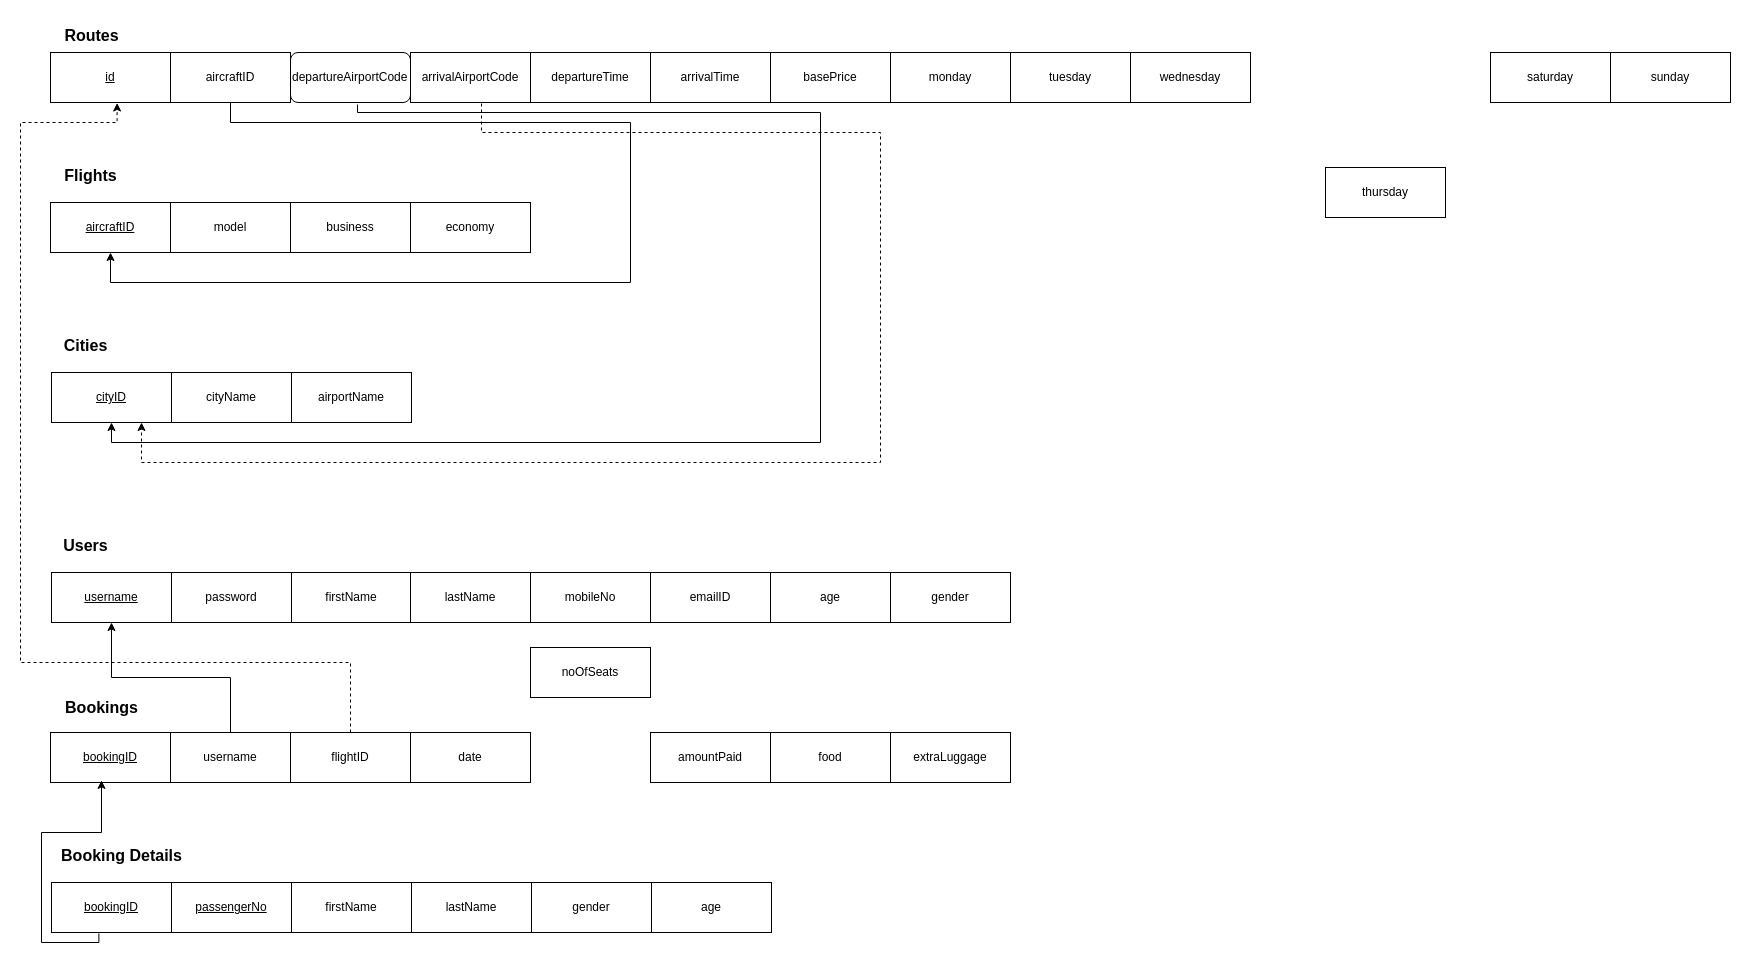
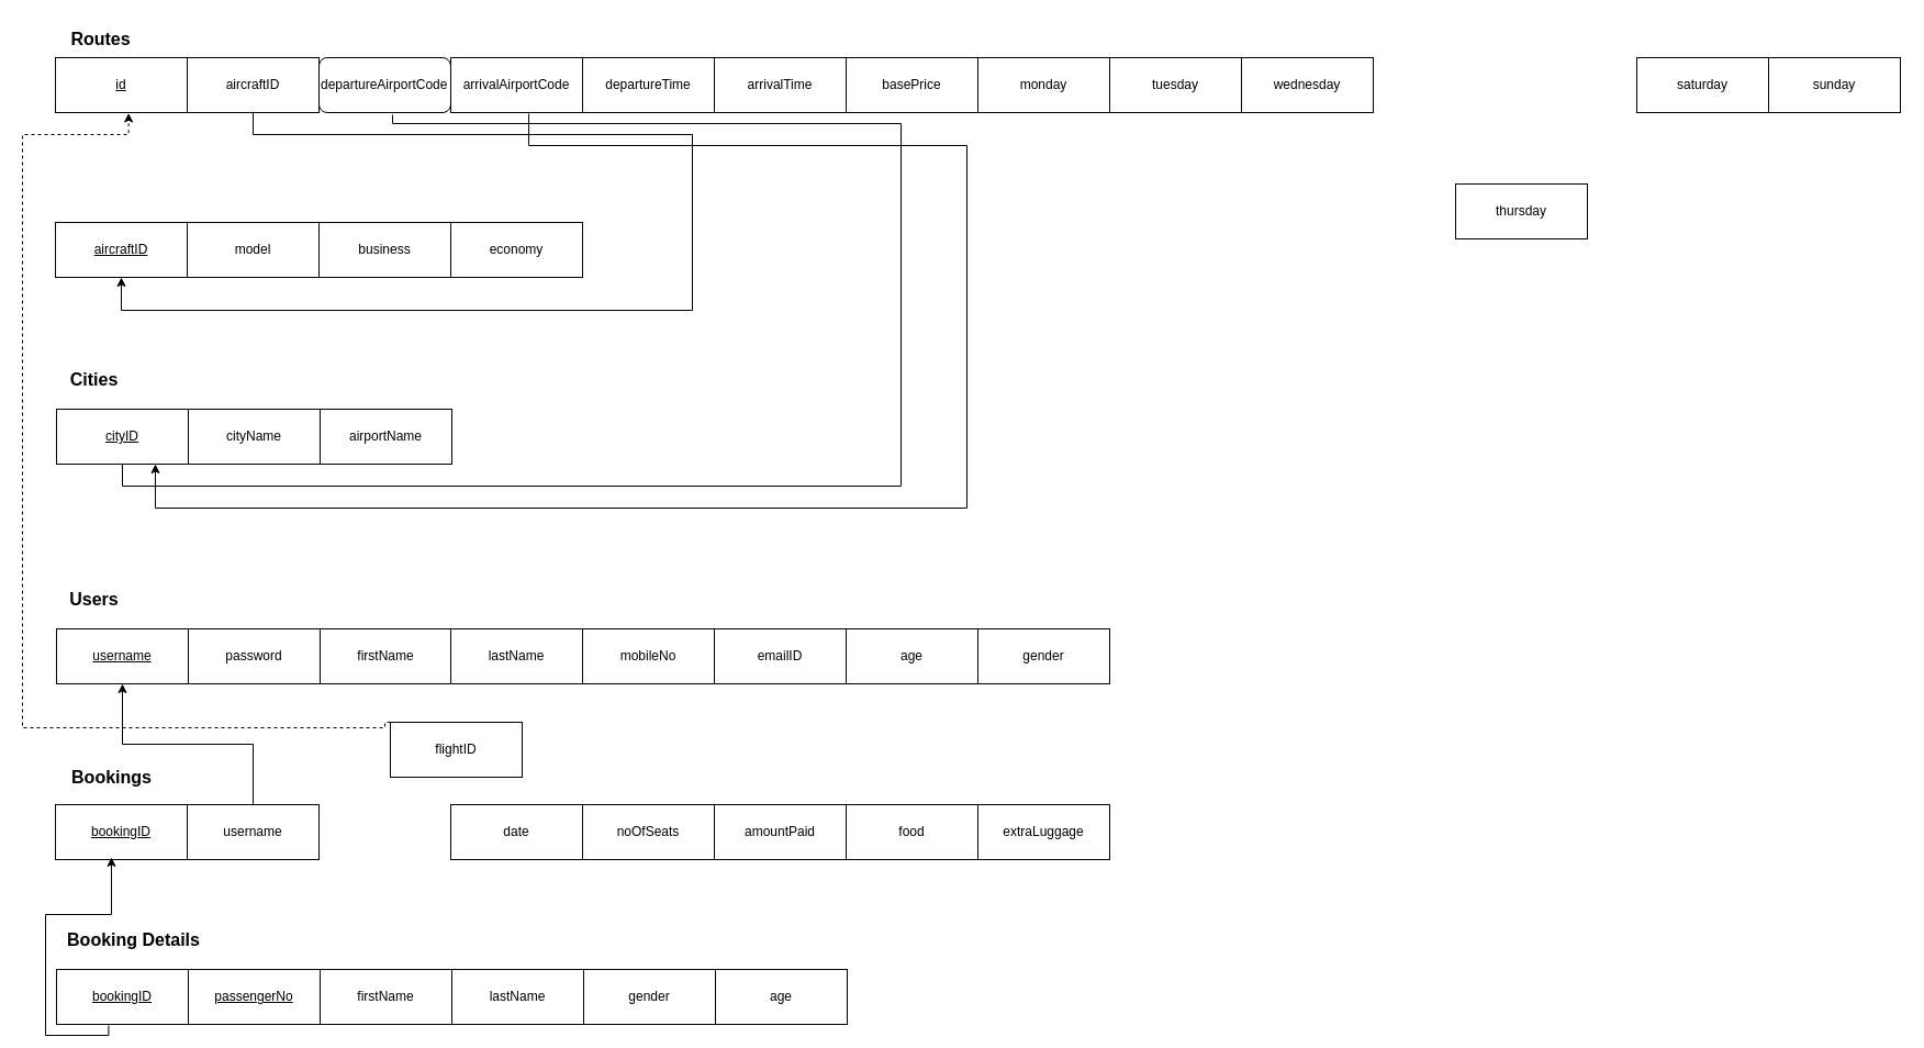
  <mxCell id="0" />
  <mxCell id="1" parent="0" />
  <mxCell id="2" value="&lt;u&gt;id&lt;/u&gt;" style="rounded=0;whiteSpace=wrap;html=1;" parent="1" vertex="1"><mxGeometry x="50" y="52" width="120" height="50" as="geometry" /></mxCell>
  <mxCell id="3" value="aircraftID" style="rounded=0;whiteSpace=wrap;html=1;" parent="1" vertex="1"><mxGeometry x="170" y="52" width="120" height="50" as="geometry" /></mxCell>
  <mxCell id="4" value="&lt;div align=&quot;left&quot;&gt;departureAirportCode&lt;span style=&quot;white-space: pre;&quot;&gt;&#09;&lt;/span&gt;&lt;/div&gt;" style="whiteSpace=wrap;html=1;align=left;rounded=1;" parent="1" vertex="1"><mxGeometry x="290" y="52" width="120" height="50" as="geometry" /></mxCell>
  <mxCell id="5" value="arrivalAirportCode" style="rounded=0;whiteSpace=wrap;html=1;" parent="1" vertex="1"><mxGeometry x="410" y="52" width="120" height="50" as="geometry" /></mxCell>
  <mxCell id="6" value="departureTime" style="rounded=0;whiteSpace=wrap;html=1;" parent="1" vertex="1"><mxGeometry x="530" y="52" width="120" height="50" as="geometry" /></mxCell>
  <mxCell id="7" value="arrivalTime" style="rounded=0;whiteSpace=wrap;html=1;" parent="1" vertex="1"><mxGeometry x="650" y="52" width="120" height="50" as="geometry" /></mxCell>
  <mxCell id="8" value="basePrice" style="rounded=0;whiteSpace=wrap;html=1;" parent="1" vertex="1"><mxGeometry x="770" y="52" width="120" height="50" as="geometry" /></mxCell>
  <mxCell id="9" value="monday" style="rounded=0;whiteSpace=wrap;html=1;" parent="1" vertex="1"><mxGeometry x="890" y="52" width="120" height="50" as="geometry" /></mxCell>
  <mxCell id="10" value="tuesday" style="rounded=0;whiteSpace=wrap;html=1;" parent="1" vertex="1"><mxGeometry x="1010" y="52" width="120" height="50" as="geometry" /></mxCell>
  <mxCell id="11" value="wednesday" style="rounded=0;whiteSpace=wrap;html=1;" parent="1" vertex="1"><mxGeometry x="1130" y="52" width="120" height="50" as="geometry" /></mxCell>
  <mxCell id="12" value="thursday" style="rounded=0;whiteSpace=wrap;html=1;" parent="1" vertex="1"><mxGeometry x="1325" y="167" width="120" height="50" as="geometry" /></mxCell>
  <mxCell id="13" value="saturday" style="rounded=0;whiteSpace=wrap;html=1;" parent="1" vertex="1"><mxGeometry x="1490" y="52" width="120" height="50" as="geometry" /></mxCell>
  <mxCell id="14" value="sunday" style="rounded=0;whiteSpace=wrap;html=1;" parent="1" vertex="1"><mxGeometry x="1610" y="52" width="120" height="50" as="geometry" /></mxCell>
  <mxCell id="15" value="&lt;b&gt;&lt;font style=&quot;font-size: 16px;&quot;&gt;Routes&lt;/font&gt;&lt;/b&gt;" style="text;html=1;align=center;verticalAlign=middle;resizable=0;points=[];autosize=1;strokeColor=none;fillColor=none;" parent="1" vertex="1"><mxGeometry x="51" y="20" width="80" height="30" as="geometry" /></mxCell>
  <mxCell id="16" value="&lt;u&gt;aircraftID&lt;/u&gt;" style="rounded=0;whiteSpace=wrap;html=1;" parent="1" vertex="1"><mxGeometry x="50" y="202" width="120" height="50" as="geometry" /></mxCell>
  <mxCell id="17" value="model" style="rounded=0;whiteSpace=wrap;html=1;" parent="1" vertex="1"><mxGeometry x="170" y="202" width="120" height="50" as="geometry" /></mxCell>
  <mxCell id="18" value="business" style="rounded=0;whiteSpace=wrap;html=1;" parent="1" vertex="1"><mxGeometry x="290" y="202" width="120" height="50" as="geometry" /></mxCell>
  <mxCell id="19" value="economy" style="rounded=0;whiteSpace=wrap;html=1;" parent="1" vertex="1"><mxGeometry x="410" y="202" width="120" height="50" as="geometry" /></mxCell>
- <mxCell id="20" value="&lt;b&gt;&lt;font style=&quot;font-size: 16px;&quot;&gt;Flights&lt;/font&gt;&lt;/b&gt;" style="text;html=1;align=center;verticalAlign=middle;resizable=0;points=[];autosize=1;strokeColor=none;fillColor=none;" parent="1" vertex="1"><mxGeometry x="50" y="160" width="80" height="30" as="geometry" /></mxCell>
  <mxCell id="21" value="" style="endArrow=classic;html=1;rounded=0;exitX=0.5;exitY=1;exitDx=0;exitDy=0;entryX=0.5;entryY=1;entryDx=0;entryDy=0;edgeStyle=orthogonalEdgeStyle;elbow=vertical;" parent="1" source="3" target="16" edge="1"><mxGeometry width="50" height="50" relative="1" as="geometry"><mxPoint x="460" y="282" as="sourcePoint" /><mxPoint x="510" y="232" as="targetPoint" /><Array as="points"><mxPoint x="230" y="122" /><mxPoint x="630" y="122" /><mxPoint x="630" y="282" /><mxPoint x="110" y="282" /></Array></mxGeometry></mxCell>
  <mxCell id="22" value="&lt;u&gt;cityID&lt;/u&gt;" style="rounded=0;whiteSpace=wrap;html=1;" parent="1" vertex="1"><mxGeometry x="51" y="372" width="120" height="50" as="geometry" /></mxCell>
  <mxCell id="23" value="cityName" style="rounded=0;whiteSpace=wrap;html=1;" parent="1" vertex="1"><mxGeometry x="171" y="372" width="120" height="50" as="geometry" /></mxCell>
  <mxCell id="24" value="airportName" style="rounded=0;whiteSpace=wrap;html=1;" parent="1" vertex="1"><mxGeometry x="291" y="372" width="120" height="50" as="geometry" /></mxCell>
- <mxCell id="25" value="" style="endArrow=classic;html=1;rounded=0;entryX=0.5;entryY=1;entryDx=0;entryDy=0;exitX=0.558;exitY=1.04;exitDx=0;exitDy=0;exitPerimeter=0;edgeStyle=orthogonalEdgeStyle;" parent="1" source="4" target="22" edge="1"><mxGeometry width="50" height="50" relative="1" as="geometry"><mxPoint x="80" y="492" as="sourcePoint" /><mxPoint x="130" y="442" as="targetPoint" /><Array as="points"><mxPoint x="357" y="112" /><mxPoint x="820" y="112" /><mxPoint x="820" y="442" /><mxPoint x="111" y="442" /></Array></mxGeometry></mxCell>
- <mxCell id="26" value="" style="endArrow=classic;html=1;rounded=0;entryX=0.75;entryY=1;entryDx=0;entryDy=0;edgeStyle=orthogonalEdgeStyle;exitX=0.592;exitY=1.02;exitDx=0;exitDy=0;exitPerimeter=0;dashed=1;" parent="1" source="5" target="22" edge="1"><mxGeometry width="50" height="50" relative="1" as="geometry"><mxPoint x="460" y="332" as="sourcePoint" /><mxPoint x="510" y="282" as="targetPoint" /><Array as="points"><mxPoint x="481" y="132" /><mxPoint x="880" y="132" /><mxPoint x="880" y="462" /><mxPoint x="141" y="462" /></Array></mxGeometry></mxCell>
+ <mxCell id="25" value="" style="endArrow=none;html=1;rounded=0;entryX=0.5;entryY=1;entryDx=0;entryDy=0;exitX=0.558;exitY=1.04;exitDx=0;exitDy=0;exitPerimeter=0;edgeStyle=orthogonalEdgeStyle;" parent="1" source="4" target="22" edge="1"><mxGeometry width="50" height="50" relative="1" as="geometry"><mxPoint x="80" y="492" as="sourcePoint" /><mxPoint x="130" y="442" as="targetPoint" /><Array as="points"><mxPoint x="357" y="112" /><mxPoint x="820" y="112" /><mxPoint x="820" y="442" /><mxPoint x="111" y="442" /></Array></mxGeometry></mxCell>
+ <mxCell id="26" value="" style="endArrow=classic;html=1;rounded=0;entryX=0.75;entryY=1;entryDx=0;entryDy=0;edgeStyle=orthogonalEdgeStyle;exitX=0.592;exitY=1.02;exitDx=0;exitDy=0;exitPerimeter=0;" parent="1" source="5" target="22" edge="1"><mxGeometry width="50" height="50" relative="1" as="geometry"><mxPoint x="460" y="332" as="sourcePoint" /><mxPoint x="510" y="282" as="targetPoint" /><Array as="points"><mxPoint x="481" y="132" /><mxPoint x="880" y="132" /><mxPoint x="880" y="462" /><mxPoint x="141" y="462" /></Array></mxGeometry></mxCell>
  <mxCell id="27" value="&lt;b&gt;&lt;font style=&quot;font-size: 16px;&quot;&gt;Cities&lt;/font&gt;&lt;/b&gt;" style="text;html=1;align=center;verticalAlign=middle;resizable=0;points=[];autosize=1;strokeColor=none;fillColor=none;" parent="1" vertex="1"><mxGeometry x="50" y="330" width="70" height="30" as="geometry" /></mxCell>
  <mxCell id="28" value="&lt;u&gt;username&lt;/u&gt;" style="rounded=0;whiteSpace=wrap;html=1;" parent="1" vertex="1"><mxGeometry x="51" y="572" width="120" height="50" as="geometry" /></mxCell>
  <mxCell id="29" value="password" style="rounded=0;whiteSpace=wrap;html=1;" parent="1" vertex="1"><mxGeometry x="171" y="572" width="120" height="50" as="geometry" /></mxCell>
  <mxCell id="30" value="firstName" style="rounded=0;whiteSpace=wrap;html=1;" parent="1" vertex="1"><mxGeometry x="291" y="572" width="120" height="50" as="geometry" /></mxCell>
  <mxCell id="31" value="lastName" style="rounded=0;whiteSpace=wrap;html=1;" parent="1" vertex="1"><mxGeometry x="410" y="572" width="120" height="50" as="geometry" /></mxCell>
  <mxCell id="32" value="mobileNo" style="rounded=0;whiteSpace=wrap;html=1;" parent="1" vertex="1"><mxGeometry x="530" y="572" width="120" height="50" as="geometry" /></mxCell>
  <mxCell id="33" value="emailID" style="rounded=0;whiteSpace=wrap;html=1;" parent="1" vertex="1"><mxGeometry x="650" y="572" width="120" height="50" as="geometry" /></mxCell>
  <mxCell id="34" value="age" style="rounded=0;whiteSpace=wrap;html=1;" parent="1" vertex="1"><mxGeometry x="770" y="572" width="120" height="50" as="geometry" /></mxCell>
  <mxCell id="35" value="gender" style="rounded=0;whiteSpace=wrap;html=1;" parent="1" vertex="1"><mxGeometry x="890" y="572" width="120" height="50" as="geometry" /></mxCell>
  <mxCell id="36" value="&lt;b&gt;&lt;font style=&quot;font-size: 16px;&quot;&gt;Users&lt;/font&gt;&lt;/b&gt;" style="text;html=1;align=center;verticalAlign=middle;resizable=0;points=[];autosize=1;strokeColor=none;fillColor=none;" parent="1" vertex="1"><mxGeometry x="50" y="530" width="70" height="30" as="geometry" /></mxCell>
  <mxCell id="37" value="&lt;u&gt;bookingID&lt;/u&gt;" style="rounded=0;whiteSpace=wrap;html=1;" parent="1" vertex="1"><mxGeometry x="50" y="732" width="120" height="50" as="geometry" /></mxCell>
  <mxCell id="38" value="username" style="rounded=0;whiteSpace=wrap;html=1;" parent="1" vertex="1"><mxGeometry x="170" y="732" width="120" height="50" as="geometry" /></mxCell>
- <mxCell id="39" value="flightID" style="rounded=0;whiteSpace=wrap;html=1;" parent="1" vertex="1"><mxGeometry x="290" y="732" width="120" height="50" as="geometry" /></mxCell>
+ <mxCell id="39" value="flightID" style="rounded=0;whiteSpace=wrap;html=1;" parent="1" vertex="1"><mxGeometry x="355" y="657" width="120" height="50" as="geometry" /></mxCell>
  <mxCell id="40" value="date" style="rounded=0;whiteSpace=wrap;html=1;" parent="1" vertex="1"><mxGeometry x="410" y="732" width="120" height="50" as="geometry" /></mxCell>
- <mxCell id="41" value="noOfSeats" style="rounded=0;whiteSpace=wrap;html=1;" parent="1" vertex="1"><mxGeometry x="530" y="647" width="120" height="50" as="geometry" /></mxCell>
+ <mxCell id="41" value="noOfSeats" style="rounded=0;whiteSpace=wrap;html=1;" parent="1" vertex="1"><mxGeometry x="530" y="732" width="120" height="50" as="geometry" /></mxCell>
  <mxCell id="42" value="amountPaid" style="rounded=0;whiteSpace=wrap;html=1;" parent="1" vertex="1"><mxGeometry x="650" y="732" width="120" height="50" as="geometry" /></mxCell>
  <mxCell id="43" value="food" style="rounded=0;whiteSpace=wrap;html=1;" parent="1" vertex="1"><mxGeometry x="770" y="732" width="120" height="50" as="geometry" /></mxCell>
  <mxCell id="44" value="extraLuggage" style="rounded=0;whiteSpace=wrap;html=1;" parent="1" vertex="1"><mxGeometry x="890" y="732" width="120" height="50" as="geometry" /></mxCell>
  <mxCell id="45" value="&lt;b&gt;&lt;font style=&quot;font-size: 16px;&quot;&gt;Bookings&lt;/font&gt;&lt;/b&gt;" style="text;html=1;align=center;verticalAlign=middle;resizable=0;points=[];autosize=1;strokeColor=none;fillColor=none;" parent="1" vertex="1"><mxGeometry x="51" y="692" width="100" height="30" as="geometry" /></mxCell>
  <mxCell id="46" value="" style="endArrow=classic;html=1;rounded=0;exitX=0.5;exitY=0;exitDx=0;exitDy=0;exitPerimeter=0;entryX=0.5;entryY=1;entryDx=0;entryDy=0;edgeStyle=orthogonalEdgeStyle;" parent="1" source="38" target="28" edge="1"><mxGeometry width="50" height="50" relative="1" as="geometry"><mxPoint x="230" y="722" as="sourcePoint" /><mxPoint x="280" y="672" as="targetPoint" /></mxGeometry></mxCell>
  <mxCell id="47" value="" style="endArrow=classic;html=1;rounded=0;exitX=0.5;exitY=0;exitDx=0;exitDy=0;entryX=0.555;entryY=1.01;entryDx=0;entryDy=0;entryPerimeter=0;edgeStyle=orthogonalEdgeStyle;dashed=1;" parent="1" source="39" target="2" edge="1"><mxGeometry width="50" height="50" relative="1" as="geometry"><mxPoint x="340" y="712" as="sourcePoint" /><mxPoint x="390" y="662" as="targetPoint" /><Array as="points"><mxPoint x="350" y="662" /><mxPoint x="20" y="662" /><mxPoint x="20" y="122" /><mxPoint x="117" y="122" /></Array></mxGeometry></mxCell>
  <mxCell id="48" value="&lt;u&gt;bookingID&lt;/u&gt;" style="rounded=0;whiteSpace=wrap;html=1;" parent="1" vertex="1"><mxGeometry x="51" y="882" width="120" height="50" as="geometry" /></mxCell>
  <mxCell id="49" value="&lt;u&gt;passengerNo&lt;/u&gt;" style="rounded=0;whiteSpace=wrap;html=1;" parent="1" vertex="1"><mxGeometry x="171" y="882" width="120" height="50" as="geometry" /></mxCell>
  <mxCell id="50" value="firstName" style="rounded=0;whiteSpace=wrap;html=1;" parent="1" vertex="1"><mxGeometry x="291" y="882" width="120" height="50" as="geometry" /></mxCell>
  <mxCell id="51" value="lastName" style="rounded=0;whiteSpace=wrap;html=1;" parent="1" vertex="1"><mxGeometry x="411" y="882" width="120" height="50" as="geometry" /></mxCell>
  <mxCell id="52" value="gender" style="rounded=0;whiteSpace=wrap;html=1;" parent="1" vertex="1"><mxGeometry x="531" y="882" width="120" height="50" as="geometry" /></mxCell>
  <mxCell id="53" value="age" style="rounded=0;whiteSpace=wrap;html=1;" parent="1" vertex="1"><mxGeometry x="651" y="882" width="120" height="50" as="geometry" /></mxCell>
  <mxCell id="54" value="&lt;b style=&quot;font-size: 16px;&quot;&gt;Booking Details&lt;br&gt;&lt;/b&gt;" style="text;html=1;align=center;verticalAlign=middle;resizable=0;points=[];autosize=1;strokeColor=none;fillColor=none;" parent="1" vertex="1"><mxGeometry x="51" y="840" width="140" height="30" as="geometry" /></mxCell>
  <mxCell id="55" value="" style="endArrow=classic;html=1;rounded=0;exitX=0.395;exitY=1.019;exitDx=0;exitDy=0;exitPerimeter=0;entryX=0.425;entryY=0.958;entryDx=0;entryDy=0;entryPerimeter=0;edgeStyle=orthogonalEdgeStyle;" parent="1" source="48" target="37" edge="1"><mxGeometry width="50" height="50" relative="1" as="geometry"><mxPoint x="70" y="1002" as="sourcePoint" /><mxPoint x="120" y="952" as="targetPoint" /></mxGeometry></mxCell>
